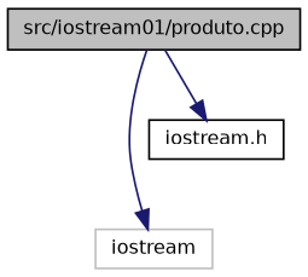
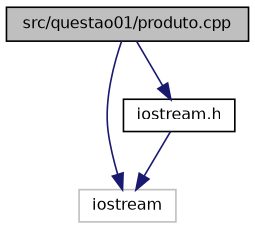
  digraph {
    node [color=black fillcolor=white fontname=Helvetica fontsize=10 shape=record style=filled]
    edge [color=midnightblue fontname=Helvetica fontsize=10 labelfontname=Helvetica labelfontsize=10 style=solid]
-   n1 [fillcolor=grey75 fontcolor=black height=0.2 label="src/iostream01/produto.cpp" width=0.4]
+   n1 [fillcolor=grey75 fontcolor=black height=0.2 label="src/questao01/produto.cpp" width=0.4]
    n2 [color=grey75 height=0.2 label=iostream width=0.4]
    n3 [height=0.2 label="iostream.h" width=0.4]
    n1 -> n2
    n1 -> n3
+   n3 -> n2
  }
